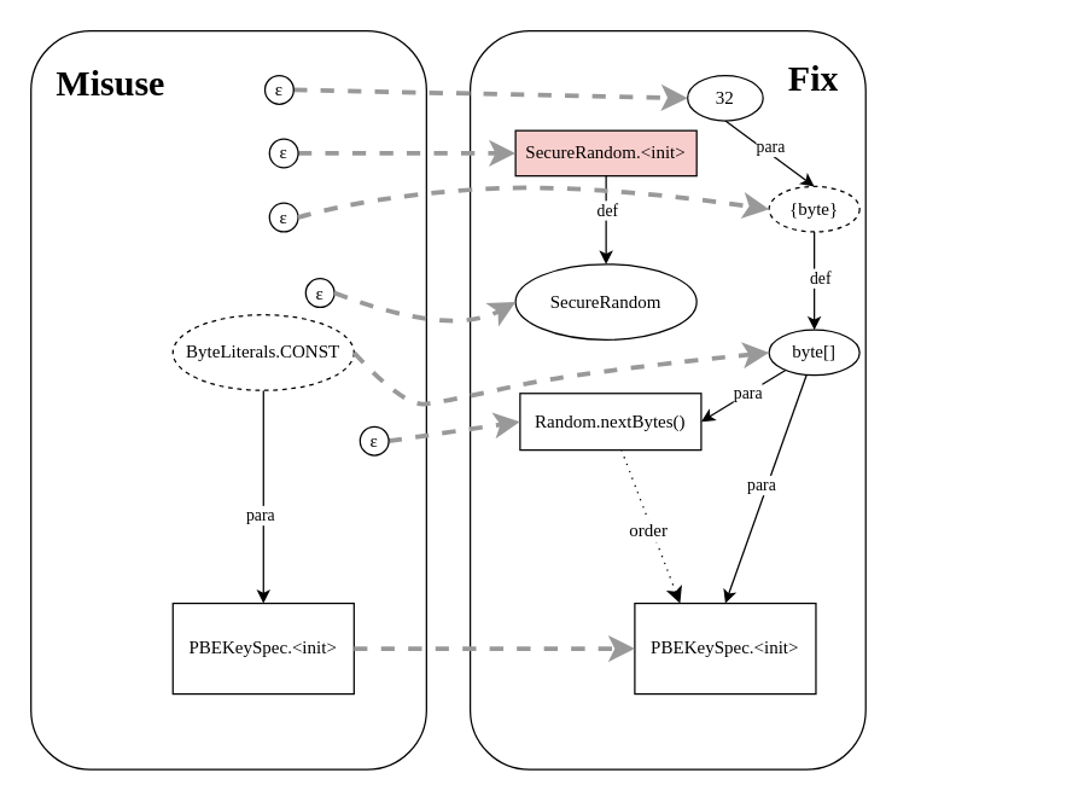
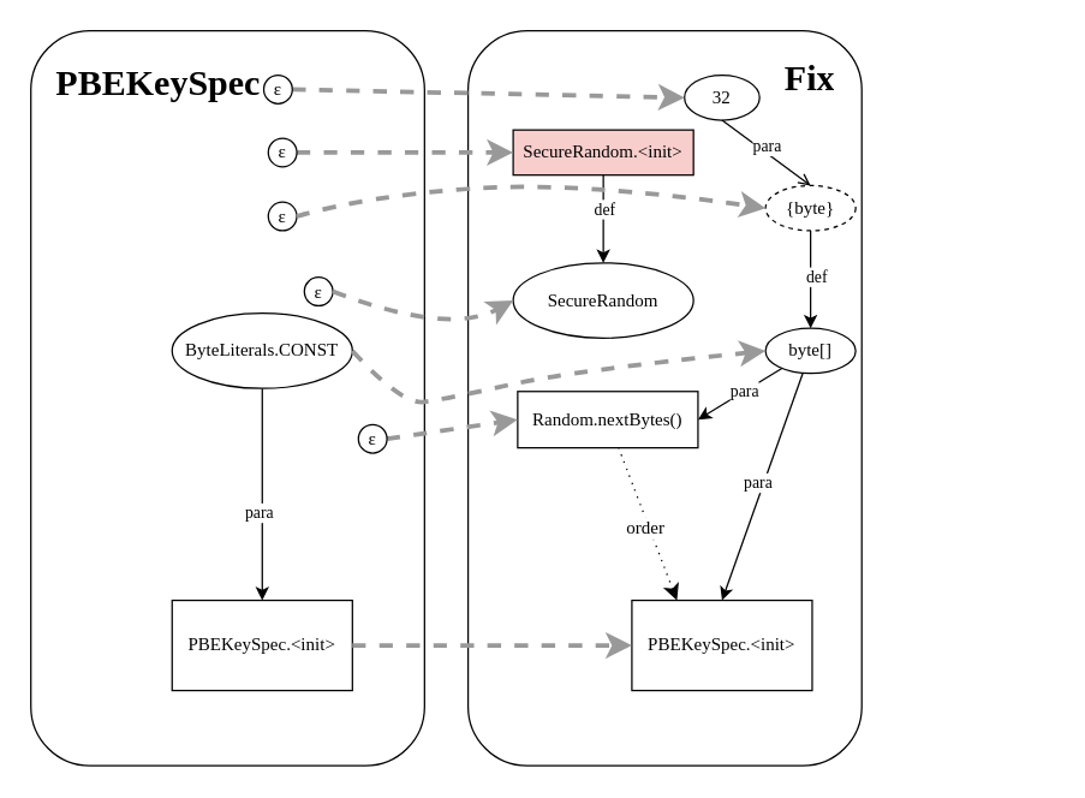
  <mxCell id="0" />
  <mxCell id="1" parent="0" />
  <mxCell id="2" value="" style="rounded=1;whiteSpace=wrap;html=1;fillColor=none;" vertex="1" parent="1"><mxGeometry x="20" y="20" width="262" height="489" as="geometry" /></mxCell>
  <mxCell id="3" value="" style="rounded=1;whiteSpace=wrap;html=1;fillColor=none;" vertex="1" parent="1"><mxGeometry x="311" y="20" width="262" height="489" as="geometry" /></mxCell>
  <mxCell id="4" style="edgeStyle=orthogonalEdgeStyle;rounded=0;orthogonalLoop=1;jettySize=auto;html=1;entryX=0.5;entryY=0;entryDx=0;entryDy=0;fontFamily=Times New Roman;exitX=0.5;exitY=1;exitDx=0;exitDy=0;" edge="1" parent="1" source="6" target="7"><mxGeometry relative="1" as="geometry"><mxPoint x="171" y="320" as="targetPoint" /></mxGeometry></mxCell>
  <mxCell id="5" value="para" style="edgeLabel;html=1;align=center;verticalAlign=middle;resizable=0;points=[];fontFamily=Times New Roman;" vertex="1" connectable="0" parent="4"><mxGeometry x="0.168" y="-3" relative="1" as="geometry"><mxPoint as="offset" /></mxGeometry></mxCell>
- <mxCell id="6" value="ByteLiterals.CONST" style="ellipse;whiteSpace=wrap;html=1;fontFamily=Times New Roman;dashed=1;" vertex="1" parent="1"><mxGeometry x="114" y="208" width="120" height="50" as="geometry" /></mxCell>
+ <mxCell id="6" value="ByteLiterals.CONST" style="ellipse;whiteSpace=wrap;html=1;fontFamily=Times New Roman;" vertex="1" parent="1"><mxGeometry x="114" y="208" width="120" height="50" as="geometry" /></mxCell>
  <mxCell id="7" value="PBEKeySpec.&amp;lt;init&amp;gt;" style="rounded=0;whiteSpace=wrap;html=1;fontFamily=Times New Roman;" vertex="1" parent="1"><mxGeometry x="114" y="399" width="120" height="60" as="geometry" /></mxCell>
  <mxCell id="8" value="32" style="ellipse;whiteSpace=wrap;html=1;fontFamily=Times New Roman;" vertex="1" parent="1"><mxGeometry x="455" y="49.5" width="50" height="30" as="geometry" /></mxCell>
  <mxCell id="9" value="{byte}" style="ellipse;whiteSpace=wrap;html=1;fontFamily=Times New Roman;dashed=1;" vertex="1" parent="1"><mxGeometry x="508.94" y="123" width="60" height="30" as="geometry" /></mxCell>
  <mxCell id="10" value="byte[]" style="ellipse;whiteSpace=wrap;html=1;fontFamily=Times New Roman;" vertex="1" parent="1"><mxGeometry x="508.94" y="218" width="60" height="30" as="geometry" /></mxCell>
  <mxCell id="11" value="SecureRandom.&amp;lt;init&amp;gt;" style="rounded=0;whiteSpace=wrap;html=1;fontFamily=Times New Roman;fillColor=#f8cecc;" vertex="1" parent="1"><mxGeometry x="341" y="86" width="120" height="30" as="geometry" /></mxCell>
  <mxCell id="12" value="SecureRandom" style="ellipse;whiteSpace=wrap;html=1;fontFamily=Times New Roman;" vertex="1" parent="1"><mxGeometry x="341" y="174.5" width="120" height="50" as="geometry" /></mxCell>
  <mxCell id="13" value="Random.nextBytes()" style="rounded=0;whiteSpace=wrap;html=1;fontFamily=Times New Roman;" vertex="1" parent="1"><mxGeometry x="344" y="260" width="120" height="37.5" as="geometry" /></mxCell>
  <mxCell id="14" value="PBEKeySpec.&amp;lt;init&amp;gt;" style="rounded=0;whiteSpace=wrap;html=1;fontFamily=Times New Roman;" vertex="1" parent="1"><mxGeometry x="420" y="399" width="120" height="60" as="geometry" /></mxCell>
- <mxCell id="15" value="" style="endArrow=classic;html=1;rounded=0;exitX=0.5;exitY=1;exitDx=0;exitDy=0;entryX=0.5;entryY=0;entryDx=0;entryDy=0;fontFamily=Times New Roman;" edge="1" parent="1" source="8" target="9"><mxGeometry width="50" height="50" relative="1" as="geometry"><mxPoint x="571.94" y="113" as="sourcePoint" /><mxPoint x="621.94" y="63" as="targetPoint" /></mxGeometry></mxCell>
+ <mxCell id="15" value="" style="endArrow=open;html=1;rounded=0;exitX=0.5;exitY=1;exitDx=0;exitDy=0;entryX=0.5;entryY=0;entryDx=0;entryDy=0;fontFamily=Times New Roman;" edge="1" parent="1" source="8" target="9"><mxGeometry width="50" height="50" relative="1" as="geometry"><mxPoint x="571.94" y="113" as="sourcePoint" /><mxPoint x="621.94" y="63" as="targetPoint" /></mxGeometry></mxCell>
  <mxCell id="16" value="para" style="edgeLabel;html=1;align=center;verticalAlign=middle;resizable=0;points=[];fontFamily=Times New Roman;" vertex="1" connectable="0" parent="15"><mxGeometry x="-0.067" y="4" relative="1" as="geometry"><mxPoint as="offset" /></mxGeometry></mxCell>
  <mxCell id="17" value="" style="endArrow=classic;html=1;rounded=0;entryX=0.5;entryY=0;entryDx=0;entryDy=0;fontFamily=Times New Roman;" edge="1" parent="1" source="9" target="10"><mxGeometry width="50" height="50" relative="1" as="geometry"><mxPoint x="552.94" y="118" as="sourcePoint" /><mxPoint x="584.94" y="138" as="targetPoint" /></mxGeometry></mxCell>
  <mxCell id="18" value="def" style="edgeLabel;html=1;align=center;verticalAlign=middle;resizable=0;points=[];fontFamily=Times New Roman;" vertex="1" connectable="0" parent="17"><mxGeometry x="-0.067" y="4" relative="1" as="geometry"><mxPoint as="offset" /></mxGeometry></mxCell>
  <mxCell id="19" value="" style="endArrow=classic;html=1;rounded=0;entryX=0.5;entryY=0;entryDx=0;entryDy=0;fontFamily=Times New Roman;exitX=0.5;exitY=1;exitDx=0;exitDy=0;" edge="1" parent="1" source="11" target="12"><mxGeometry width="50" height="50" relative="1" as="geometry"><mxPoint x="431" y="180" as="sourcePoint" /><mxPoint x="421" y="99.289" as="targetPoint" /></mxGeometry></mxCell>
  <mxCell id="20" value="def" style="edgeLabel;html=1;align=center;verticalAlign=middle;resizable=0;points=[];fontFamily=Times New Roman;" vertex="1" connectable="0" parent="19"><mxGeometry x="-0.264" relative="1" as="geometry"><mxPoint as="offset" /></mxGeometry></mxCell>
  <mxCell id="21" value="" style="endArrow=classic;html=1;rounded=0;entryX=1;entryY=0.5;entryDx=0;entryDy=0;fontFamily=Times New Roman;" edge="1" parent="1" source="10" target="13"><mxGeometry width="50" height="50" relative="1" as="geometry"><mxPoint x="641" y="335" as="sourcePoint" /><mxPoint x="641" y="355.711" as="targetPoint" /></mxGeometry></mxCell>
  <mxCell id="22" value="para" style="edgeLabel;html=1;align=center;verticalAlign=middle;resizable=0;points=[];fontFamily=Times New Roman;" vertex="1" connectable="0" parent="21"><mxGeometry x="-0.107" relative="1" as="geometry"><mxPoint x="-1" as="offset" /></mxGeometry></mxCell>
  <mxCell id="23" value="" style="endArrow=classic;html=1;rounded=0;entryX=0.5;entryY=0;entryDx=0;entryDy=0;fontFamily=Times New Roman;" edge="1" parent="1" source="10" target="14"><mxGeometry width="50" height="50" relative="1" as="geometry"><mxPoint x="641" y="335" as="sourcePoint" /><mxPoint x="641" y="355.711" as="targetPoint" /></mxGeometry></mxCell>
  <mxCell id="24" value="para" style="edgeLabel;html=1;align=center;verticalAlign=middle;resizable=0;points=[];fontFamily=Times New Roman;" vertex="1" connectable="0" parent="23"><mxGeometry x="-0.012" y="-5" relative="1" as="geometry"><mxPoint x="1" as="offset" /></mxGeometry></mxCell>
- <mxCell id="25" value="&lt;h1 style=&quot;margin-top: 0px;&quot;&gt;&lt;font&gt;Misuse&lt;/font&gt;&lt;/h1&gt;" style="text;html=1;whiteSpace=wrap;overflow=hidden;rounded=0;fontFamily=Times New Roman;" vertex="1" parent="1"><mxGeometry x="35" y="34" width="180" height="40" as="geometry" /></mxCell>
+ <mxCell id="25" value="&lt;h1 style=&quot;margin-top: 0px;&quot;&gt;&lt;font&gt;PBEKeySpec&lt;/font&gt;&lt;/h1&gt;" style="text;html=1;whiteSpace=wrap;overflow=hidden;rounded=0;fontFamily=Times New Roman;" vertex="1" parent="1"><mxGeometry x="35" y="34" width="180" height="40" as="geometry" /></mxCell>
  <mxCell id="26" value="&lt;h1 style=&quot;margin-top: 0px;&quot;&gt;&lt;font&gt;Fix&lt;/font&gt;&lt;/h1&gt;" style="text;html=1;whiteSpace=wrap;overflow=hidden;rounded=0;fontFamily=Times New Roman;" vertex="1" parent="1"><mxGeometry x="520" y="31" width="180" height="40" as="geometry" /></mxCell>
  <mxCell id="27" style="edgeStyle=none;curved=1;rounded=0;orthogonalLoop=1;jettySize=auto;html=1;entryX=0;entryY=0.5;entryDx=0;entryDy=0;fontSize=12;startSize=8;endSize=8;strokeColor=#999999;strokeWidth=3;dashed=1;" edge="1" parent="1" source="28" target="11"><mxGeometry relative="1" as="geometry" /></mxCell>
  <mxCell id="28" value="ε" style="ellipse;whiteSpace=wrap;html=1;aspect=fixed;fontFamily=Times New Roman;" vertex="1" parent="1"><mxGeometry x="178" y="91.5" width="19" height="19" as="geometry" /></mxCell>
  <mxCell id="29" value="ε" style="ellipse;whiteSpace=wrap;html=1;aspect=fixed;fontFamily=Times New Roman;" vertex="1" parent="1"><mxGeometry x="178" y="134" width="19" height="19" as="geometry" /></mxCell>
  <mxCell id="30" style="edgeStyle=none;curved=1;rounded=0;orthogonalLoop=1;jettySize=auto;html=1;exitX=1;exitY=0.5;exitDx=0;exitDy=0;entryX=0;entryY=0.5;entryDx=0;entryDy=0;fontSize=12;startSize=8;endSize=8;fontColor=#999999;strokeColor=#999999;fillColor=#dae8fc;strokeWidth=3;dashed=1;" edge="1" parent="1" source="31" target="8"><mxGeometry relative="1" as="geometry" /></mxCell>
  <mxCell id="31" value="ε" style="ellipse;whiteSpace=wrap;html=1;aspect=fixed;fontFamily=Times New Roman;" vertex="1" parent="1"><mxGeometry x="175" y="49.5" width="19" height="19" as="geometry" /></mxCell>
  <mxCell id="32" value="ε" style="ellipse;whiteSpace=wrap;html=1;aspect=fixed;fontFamily=Times New Roman;" vertex="1" parent="1"><mxGeometry x="202" y="184" width="19" height="19" as="geometry" /></mxCell>
  <mxCell id="33" style="edgeStyle=none;curved=1;rounded=0;orthogonalLoop=1;jettySize=auto;html=1;exitX=1;exitY=0.5;exitDx=0;exitDy=0;entryX=0;entryY=0.5;entryDx=0;entryDy=0;fontSize=12;startSize=8;endSize=8;strokeColor=#999999;strokeWidth=3;dashed=1;" edge="1" parent="1" source="34" target="13"><mxGeometry relative="1" as="geometry" /></mxCell>
  <mxCell id="34" value="ε" style="ellipse;whiteSpace=wrap;html=1;aspect=fixed;fontFamily=Times New Roman;" vertex="1" parent="1"><mxGeometry x="238" y="282" width="19" height="19" as="geometry" /></mxCell>
  <mxCell id="35" value="" style="endArrow=classic;html=1;rounded=0;fontSize=12;startSize=8;endSize=8;curved=1;entryX=0.25;entryY=0;entryDx=0;entryDy=0;dashed=1;dashPattern=1 4;" edge="1" parent="1" source="13" target="14"><mxGeometry width="50" height="50" relative="1" as="geometry"><mxPoint x="368" y="406" as="sourcePoint" /><mxPoint x="418" y="356" as="targetPoint" /></mxGeometry></mxCell>
  <mxCell id="36" value="order" style="edgeLabel;html=1;align=center;verticalAlign=middle;resizable=0;points=[];fontSize=12;fontFamily=Times New Roman;" vertex="1" connectable="0" parent="35"><mxGeometry x="0.032" y="-3" relative="1" as="geometry"><mxPoint as="offset" /></mxGeometry></mxCell>
  <mxCell id="37" value="" style="curved=1;endArrow=classic;html=1;rounded=0;fontSize=12;startSize=8;endSize=8;entryX=0;entryY=0.5;entryDx=0;entryDy=0;strokeColor=#999999;strokeWidth=3;dashed=1;" edge="1" parent="1" source="7" target="14"><mxGeometry width="50" height="50" relative="1" as="geometry"><mxPoint x="234" y="479" as="sourcePoint" /><mxPoint x="304.711" y="429" as="targetPoint" /></mxGeometry></mxCell>
  <mxCell id="38" value="" style="curved=1;endArrow=classic;html=1;rounded=0;fontSize=12;startSize=8;endSize=8;exitX=1;exitY=0.5;exitDx=0;exitDy=0;entryX=0;entryY=0.5;entryDx=0;entryDy=0;strokeColor=#999999;strokeWidth=3;dashed=1;" edge="1" parent="1" source="29" target="9"><mxGeometry width="50" height="50" relative="1" as="geometry"><mxPoint x="243" y="180" as="sourcePoint" /><mxPoint x="293" y="130" as="targetPoint" /><Array as="points"><mxPoint x="243" y="130" /><mxPoint x="383" y="120" /></Array></mxGeometry></mxCell>
  <mxCell id="39" value="" style="curved=1;endArrow=classic;html=1;rounded=0;fontSize=12;startSize=8;endSize=8;exitX=1;exitY=0.5;exitDx=0;exitDy=0;entryX=0;entryY=0.5;entryDx=0;entryDy=0;strokeColor=#999999;strokeWidth=3;dashed=1;" edge="1" parent="1" source="32" target="12"><mxGeometry width="50" height="50" relative="1" as="geometry"><mxPoint x="286" y="300" as="sourcePoint" /><mxPoint x="336" y="250" as="targetPoint" /><Array as="points"><mxPoint x="298" y="223" /></Array></mxGeometry></mxCell>
  <mxCell id="40" value="" style="curved=1;endArrow=classic;html=1;rounded=0;fontSize=12;startSize=8;endSize=8;exitX=1;exitY=0.5;exitDx=0;exitDy=0;entryX=0;entryY=0.5;entryDx=0;entryDy=0;strokeColor=#999999;strokeWidth=3;dashed=1;" edge="1" parent="1" source="6" target="10"><mxGeometry width="50" height="50" relative="1" as="geometry"><mxPoint x="284" y="371" as="sourcePoint" /><mxPoint x="334" y="321" as="targetPoint" /><Array as="points"><mxPoint x="267" y="269" /><mxPoint x="296" y="265" /><mxPoint x="382" y="246" /></Array></mxGeometry></mxCell>
